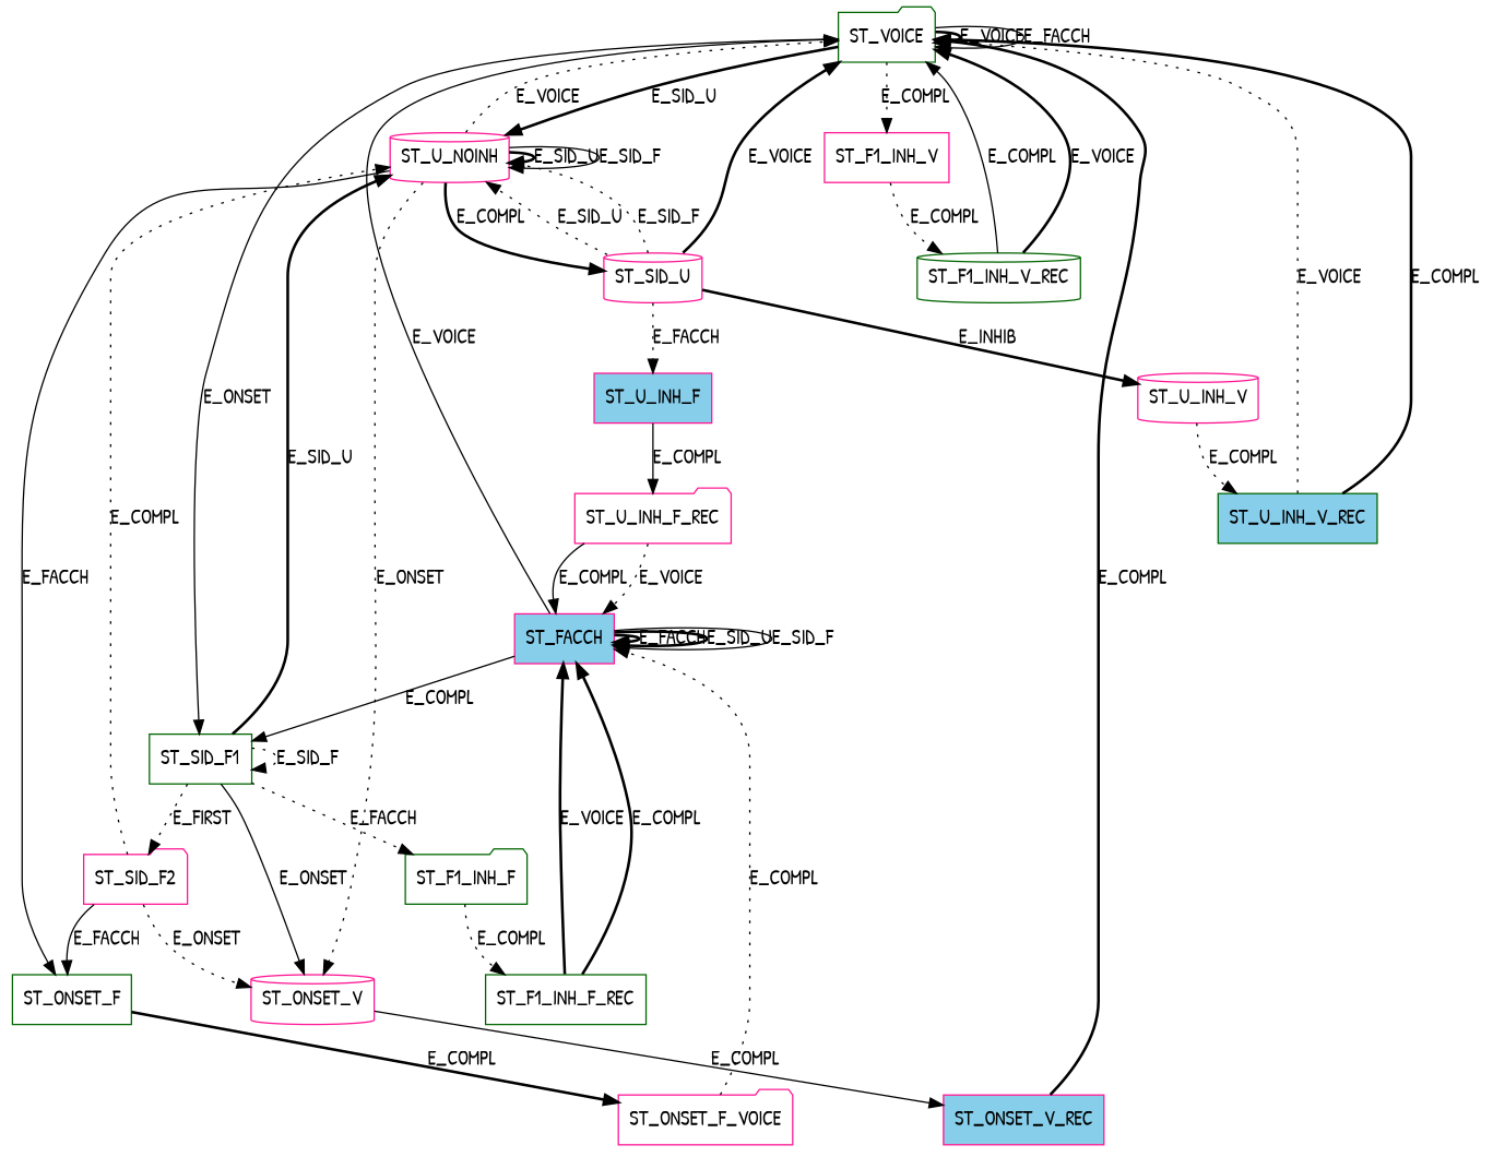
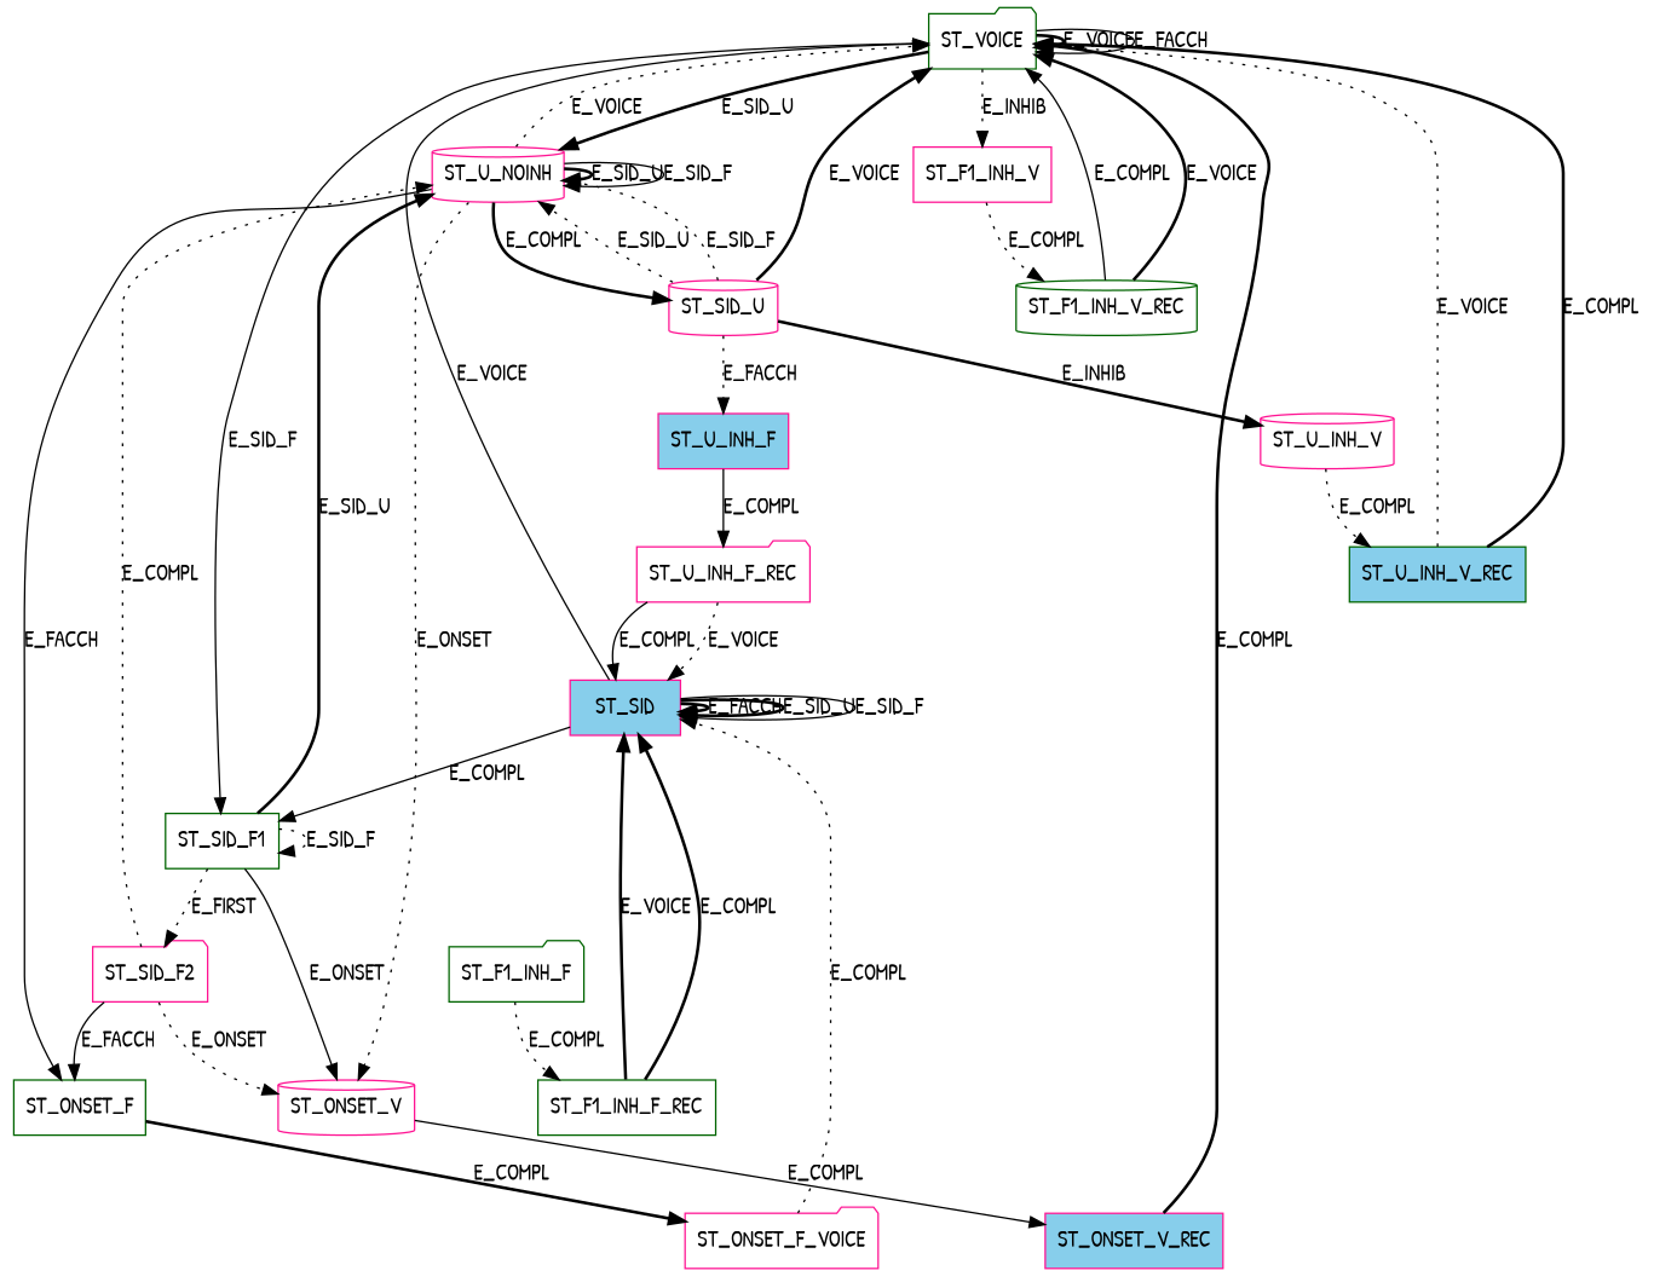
  digraph {
    fontname="Patrick Hand"
    node [color=deeppink fillcolor=white fontname="Patrick Hand" shape=box style=filled]
    edge [fontname="Patrick Hand" style=dotted]
    ST_VOICE [color=darkgreen shape=folder]
    ST_U_NOINH [shape=cylinder]
    ST_SID_F1 [color=darkgreen]
    ST_F1_INH_V
    ST_ONSET_V [shape=cylinder]
    ST_ONSET_F [color=darkgreen]
    ST_SID_U [shape=cylinder]
    ST_F1_INH_F [color=darkgreen shape=folder]
    ST_SID_F2 [shape=folder]
    ST_F1_INH_V_REC [color=darkgreen shape=cylinder]
-   ST_FACCH [fillcolor=skyblue]
+   ST_FACCH [fillcolor=skyblue label=ST_SID]
    ST_ONSET_V_REC [fillcolor=skyblue]
    n13 [label=ST_ONSET_F_VOICE shape=folder]
    ST_U_INH_V [shape=cylinder]
    ST_U_INH_F [fillcolor=skyblue]
    ST_F1_INH_F_REC [color=darkgreen]
    ST_U_INH_V_REC [color=darkgreen fillcolor=skyblue]
    ST_U_INH_F_REC [shape=folder]
    ST_VOICE -> ST_VOICE [label=E_VOICE style=bold]
    ST_VOICE -> ST_VOICE [label=E_FACCH style=solid]
    ST_VOICE -> ST_U_NOINH [label=E_SID_U style=bold]
-   ST_VOICE -> ST_SID_F1 [label=E_ONSET style=solid]
-   ST_VOICE -> ST_F1_INH_V [label=E_COMPL]
+   ST_VOICE -> ST_SID_F1 [label=E_SID_F style=solid]
+   ST_VOICE -> ST_F1_INH_V [label=E_INHIB]
    ST_U_NOINH -> ST_VOICE [label=E_VOICE]
    ST_U_NOINH -> ST_U_NOINH [label=E_SID_U style=bold]
    ST_U_NOINH -> ST_U_NOINH [label=E_SID_F style=solid]
    ST_U_NOINH -> ST_ONSET_V [label=E_ONSET]
    ST_U_NOINH -> ST_ONSET_F [label=E_FACCH style=solid]
    ST_U_NOINH -> ST_SID_U [label=E_COMPL style=bold]
    ST_SID_F1 -> ST_U_NOINH [label=E_SID_U style=bold]
    ST_SID_F1 -> ST_SID_F1 [label=E_SID_F]
    ST_SID_F1 -> ST_ONSET_V [label=E_ONSET style=solid]
-   ST_SID_F1 -> ST_F1_INH_F [label=E_FACCH]
    ST_SID_F1 -> ST_SID_F2 [label=E_FIRST]
    ST_F1_INH_V -> ST_F1_INH_V_REC [label=E_COMPL]
    ST_ONSET_V -> ST_ONSET_V_REC [label=E_COMPL style=solid]
    ST_ONSET_F -> n13 [label=E_COMPL style=bold]
    ST_SID_U -> ST_VOICE [label=E_VOICE style=bold]
    ST_SID_U -> ST_U_NOINH [label=E_SID_U]
    ST_SID_U -> ST_U_NOINH [label=E_SID_F]
    ST_SID_U -> ST_U_INH_V [label=E_INHIB style=bold]
    ST_SID_U -> ST_U_INH_F [label=E_FACCH]
    ST_F1_INH_F -> ST_F1_INH_F_REC [label=E_COMPL]
    ST_SID_F2 -> ST_U_NOINH [label=E_COMPL]
    ST_SID_F2 -> ST_ONSET_V [label=E_ONSET]
    ST_SID_F2 -> ST_ONSET_F [label=E_FACCH style=solid]
    ST_F1_INH_V_REC -> ST_VOICE [label=E_COMPL style=solid]
    ST_F1_INH_V_REC -> ST_VOICE [label=E_VOICE style=bold]
    ST_FACCH -> ST_VOICE [label=E_VOICE style=solid]
    ST_FACCH -> ST_SID_F1 [label=E_COMPL style=solid]
    ST_FACCH -> ST_FACCH [label=E_FACCH style=bold]
    ST_FACCH -> ST_FACCH [label=E_SID_U style=bold]
    ST_FACCH -> ST_FACCH [label=E_SID_F style=solid]
    ST_ONSET_V_REC -> ST_VOICE [label=E_COMPL style=bold]
    n13 -> ST_FACCH [label=E_COMPL]
    ST_U_INH_V -> ST_U_INH_V_REC [label=E_COMPL]
    ST_U_INH_F -> ST_U_INH_F_REC [label=E_COMPL style=solid]
    ST_F1_INH_F_REC -> ST_FACCH [label=E_COMPL style=bold]
    ST_F1_INH_F_REC -> ST_FACCH [label=E_VOICE style=bold]
    ST_U_INH_V_REC -> ST_VOICE [label=E_COMPL style=bold]
    ST_U_INH_V_REC -> ST_VOICE [label=E_VOICE]
    ST_U_INH_F_REC -> ST_FACCH [label=E_COMPL style=solid]
    ST_U_INH_F_REC -> ST_FACCH [label=E_VOICE]
  }
